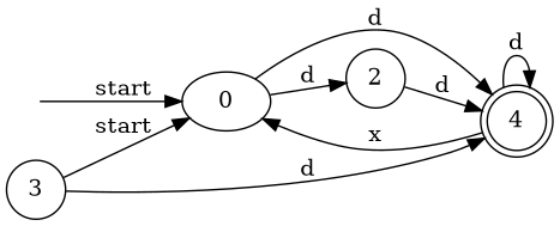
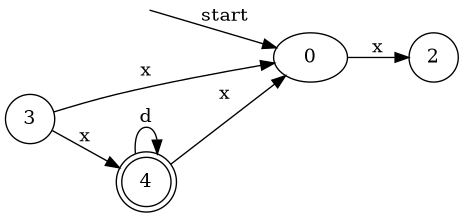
  digraph {
    rankdir=LR
    node [shape=circle]
    __start [shape=point style=invis]
    0 [shape=""]
    n3 [label=4 shape=doublecircle]
    2
    3
    __start -> 0 [label=start]
-   0 -> n3 [label=d]
-   0 -> 2 [label=d]
+   0 -> 2 [label=x]
    n3 -> 0 [label=x]
    n3 -> n3 [label=d]
-   2 -> n3 [label=d]
-   3 -> 0 [label=start]
-   3 -> n3 [label=d]
+   3 -> 0 [label=x]
+   3 -> n3 [label=x]
  }
